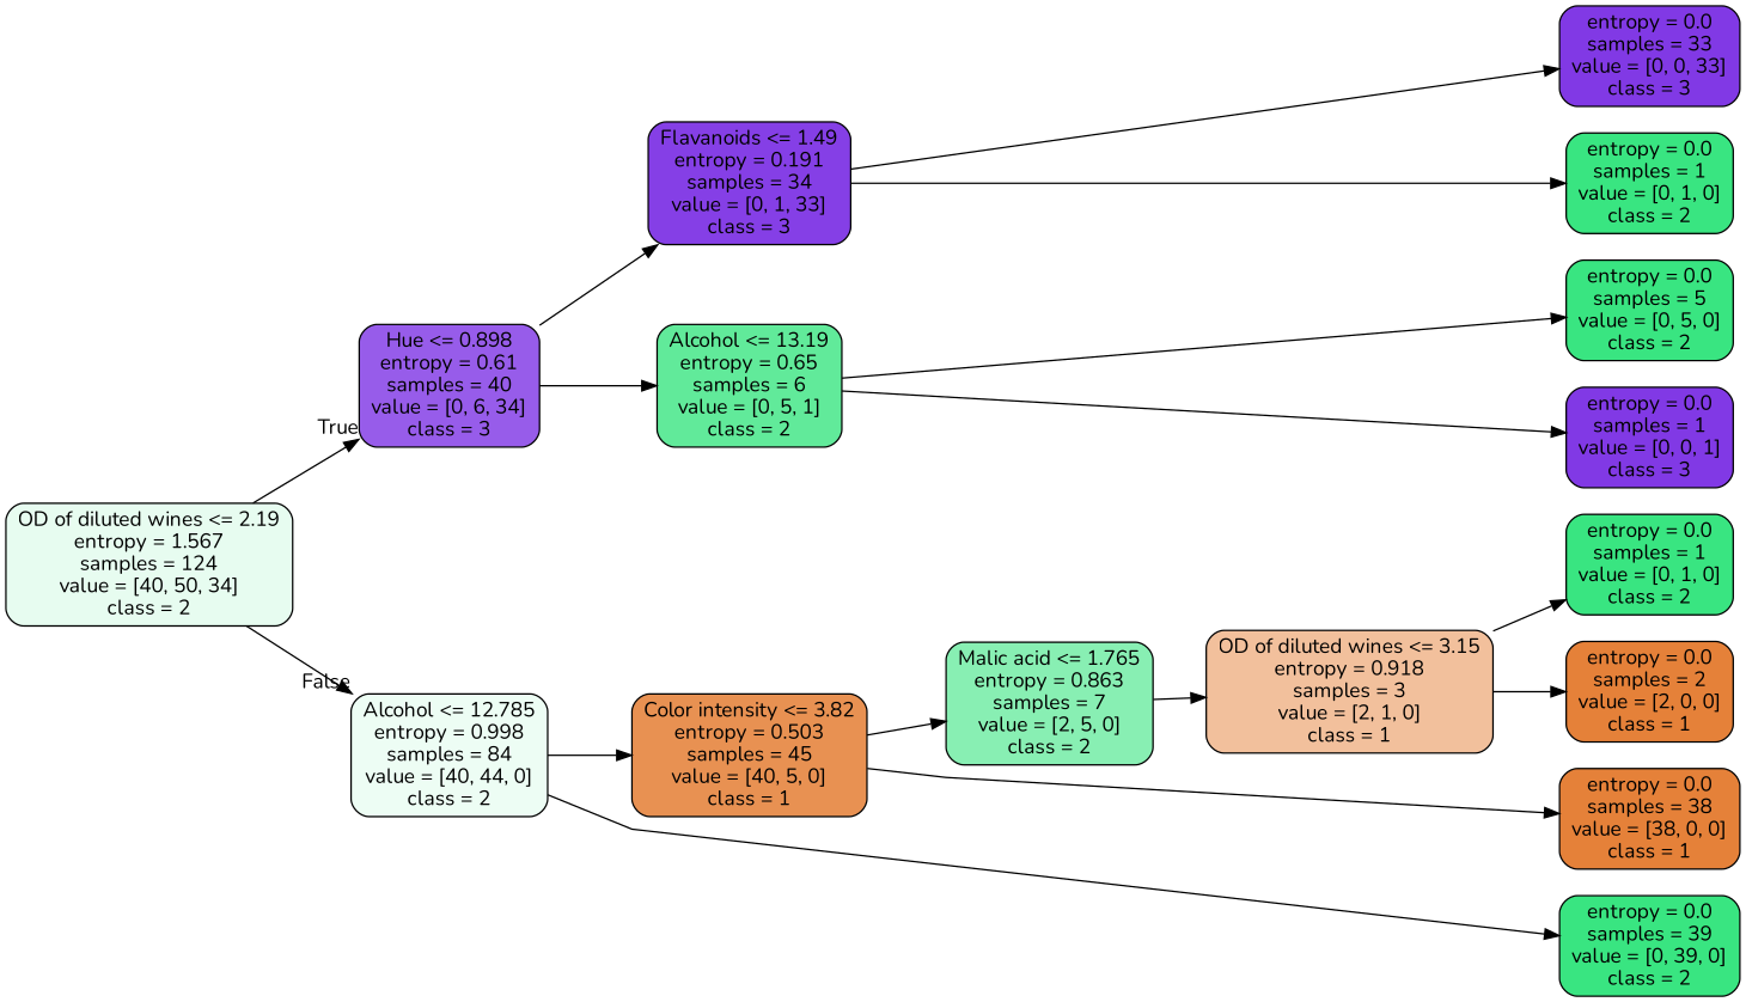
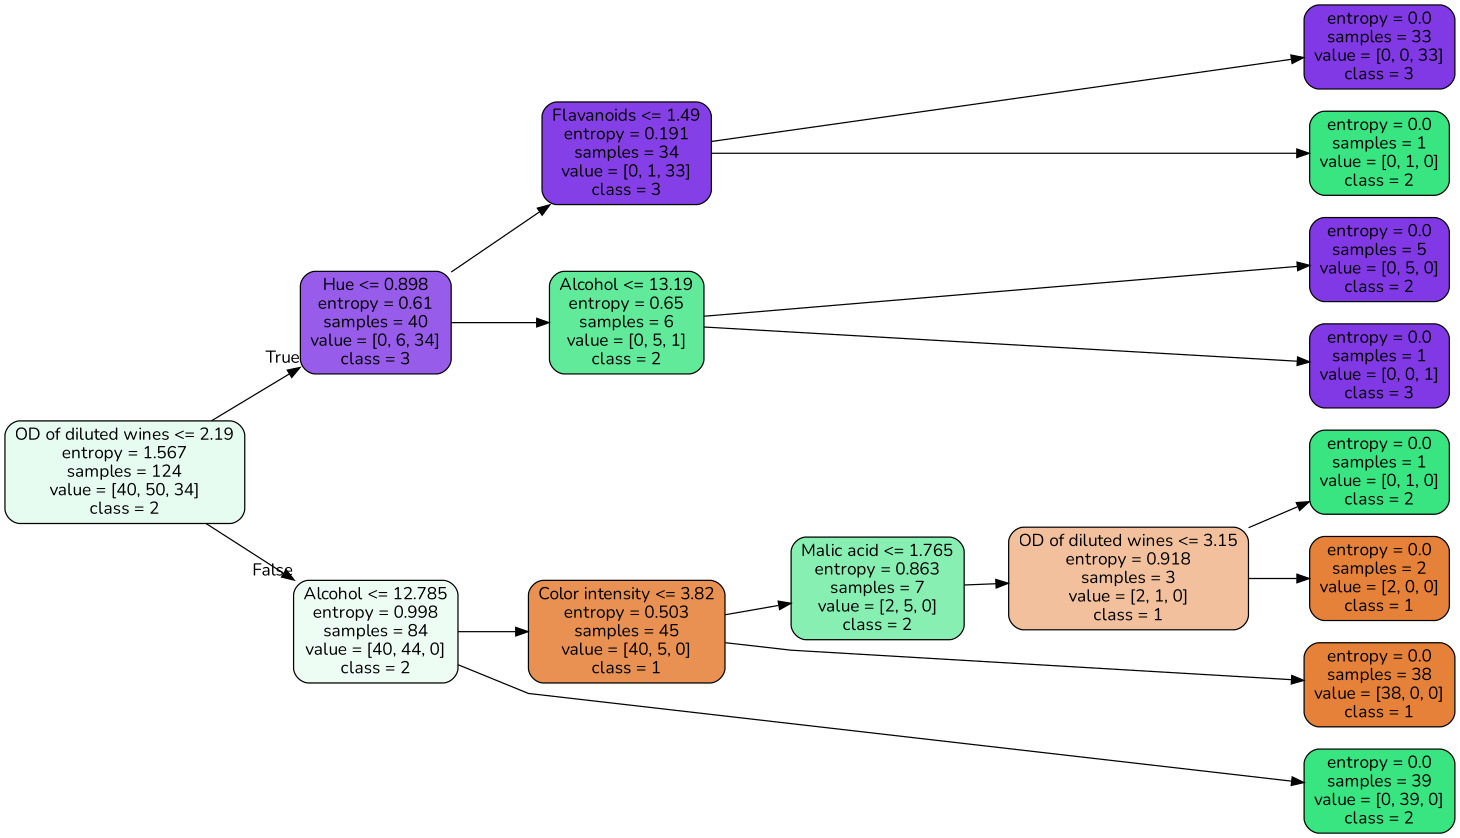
  digraph {
    fontname=Nunito
    rankdir=LR
    ranksep=equally
    splines=polyline
    node [color=black fillcolor="#39e581" fontname=Nunito shape=box style="filled, rounded"]
    edge [fontname=Nunito]
    n1 [fillcolor="#e7fcf0" label="OD of diluted wines <= 2.19\nentropy = 1.567\nsamples = 124\nvalue = [40, 50, 34]\nclass = 2"]
    n2 [fillcolor="#975cea" label="Hue <= 0.898\nentropy = 0.61\nsamples = 40\nvalue = [0, 6, 34]\nclass = 3"]
    n3 [fillcolor="#edfdf4" label="Alcohol <= 12.785\nentropy = 0.998\nsamples = 84\nvalue = [40, 44, 0]\nclass = 2"]
    n4 [fillcolor="#853fe6" label="Flavanoids <= 1.49\nentropy = 0.191\nsamples = 34\nvalue = [0, 1, 33]\nclass = 3"]
    n5 [fillcolor="#61ea9a" label="Alcohol <= 13.19\nentropy = 0.65\nsamples = 6\nvalue = [0, 5, 1]\nclass = 2"]
    n6 [fillcolor="#e89152" label="Color intensity <= 3.82\nentropy = 0.503\nsamples = 45\nvalue = [40, 5, 0]\nclass = 1"]
    n7 [fillcolor="#88efb3" label="Malic acid <= 1.765\nentropy = 0.863\nsamples = 7\nvalue = [2, 5, 0]\nclass = 2"]
    n8 [fillcolor="#f2c09c" label="OD of diluted wines <= 3.15\nentropy = 0.918\nsamples = 3\nvalue = [2, 1, 0]\nclass = 1"]
    n9 [fillcolor="#8139e5" label="entropy = 0.0\nsamples = 33\nvalue = [0, 0, 33]\nclass = 3"]
    n10 [label="entropy = 0.0\nsamples = 1\nvalue = [0, 1, 0]\nclass = 2"]
-   n11 [label="entropy = 0.0\nsamples = 5\nvalue = [0, 5, 0]\nclass = 2"]
+   n11 [fillcolor="#8139e5" label="entropy = 0.0\nsamples = 5\nvalue = [0, 5, 0]\nclass = 2"]
    n12 [fillcolor="#8139e5" label="entropy = 0.0\nsamples = 1\nvalue = [0, 0, 1]\nclass = 3"]
    n13 [label="entropy = 0.0\nsamples = 39\nvalue = [0, 39, 0]\nclass = 2"]
    n14 [label="entropy = 0.0\nsamples = 1\nvalue = [0, 1, 0]\nclass = 2"]
    n15 [fillcolor="#e58139" label="entropy = 0.0\nsamples = 2\nvalue = [2, 0, 0]\nclass = 1"]
    n16 [fillcolor="#e58139" label="entropy = 0.0\nsamples = 38\nvalue = [38, 0, 0]\nclass = 1"]
    subgraph sub_1 {
      rank=same
      n1
    }
    subgraph sub_2 {
      rank=same
      n2
      n3
    }
    subgraph sub_3 {
      rank=same
      n4
      n5
      n6
    }
    subgraph sub_4 {
      rank=same
      n7
    }
    subgraph sub_5 {
      rank=same
      n8
    }
    subgraph sub_6 {
      rank=same
      n9
      n10
      n11
      n12
      n13
      n14
      n15
      n16
    }
    n1 -> n2 [headlabel=True labelangle=45 labeldistance=2.5]
    n1 -> n3 [headlabel=False labelangle=-45 labeldistance=2.5]
    n2 -> n4
    n2 -> n5
    n3 -> n6
    n3 -> n13
    n4 -> n9
    n4 -> n10
    n5 -> n11
    n5 -> n12
    n6 -> n7
    n6 -> n16
    n7 -> n8
    n8 -> n14
    n8 -> n15
  }
